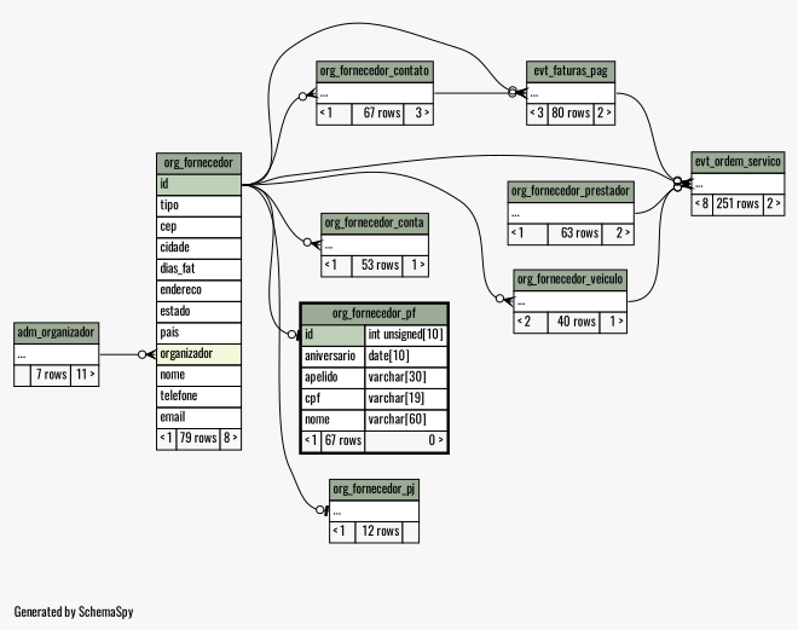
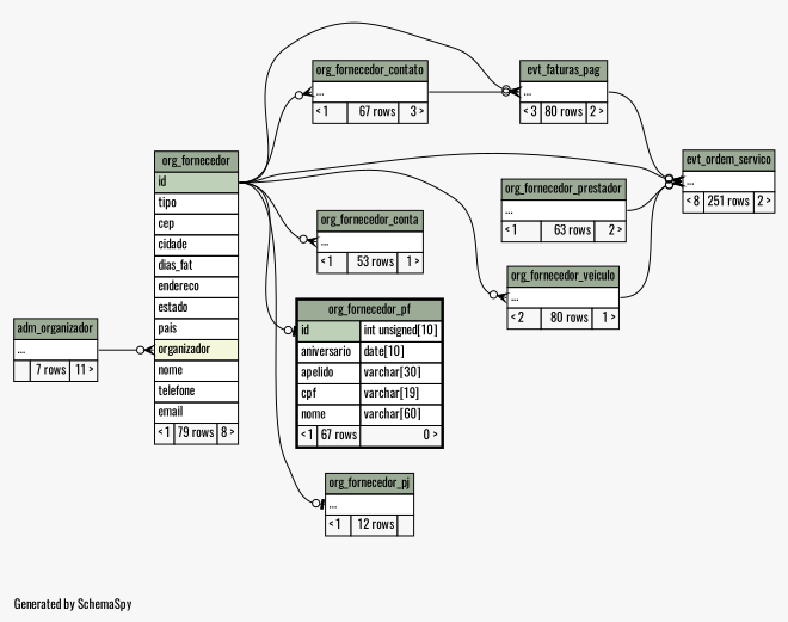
  digraph {
    bgcolor="#f7f7f7"
    fontname=Oswald
    fontsize=11
    label="\nGenerated by SchemaSpy"
    labeljust=l
    nodesep=0.18
    rankdir=RL
    ranksep=0.46
    node [fontname=Oswald fontsize=11 shape=plaintext]
    edge [arrowhead=none arrowsize=0.8 arrowtail=crowodot dir=back fontname=Oswald headport="id:e" tailport="elipses:w"]
    n1 [label=<     <TABLE BORDER="0" CELLBORDER="1" CELLSPACING="0" BGCOLOR="#ffffff">       <TR><TD COLSPAN="3" BGCOLOR="#9bab96" ALIGN="CENTER">evt_faturas_pag</TD></TR>       <TR><TD PORT="elipses" COLSPAN="3" ALIGN="LEFT">...</TD></TR>       <TR><TD ALIGN="LEFT" BGCOLOR="#f7f7f7">&lt; 3</TD><TD ALIGN="RIGHT" BGCOLOR="#f7f7f7">80 rows</TD><TD ALIGN="RIGHT" BGCOLOR="#f7f7f7">2 &gt;</TD></TR>     </TABLE>>]
    n2 [label=<     <TABLE BORDER="0" CELLBORDER="1" CELLSPACING="0" BGCOLOR="#ffffff">       <TR><TD COLSPAN="3" BGCOLOR="#9bab96" ALIGN="CENTER">org_fornecedor</TD></TR>       <TR><TD PORT="id" COLSPAN="3" BGCOLOR="#bed1b8" ALIGN="LEFT">id</TD></TR>       <TR><TD PORT="tipo" COLSPAN="3" ALIGN="LEFT">tipo</TD></TR>       <TR><TD PORT="cep" COLSPAN="3" ALIGN="LEFT">cep</TD></TR>       <TR><TD PORT="cidade" COLSPAN="3" ALIGN="LEFT">cidade</TD></TR>       <TR><TD PORT="dias_fat" COLSPAN="3" ALIGN="LEFT">dias_fat</TD></TR>       <TR><TD PORT="endereco" COLSPAN="3" ALIGN="LEFT">endereco</TD></TR>       <TR><TD PORT="estado" COLSPAN="3" ALIGN="LEFT">estado</TD></TR>       <TR><TD PORT="pais" COLSPAN="3" ALIGN="LEFT">pais</TD></TR>       <TR><TD PORT="organizador" COLSPAN="3" BGCOLOR="#f4f7da" ALIGN="LEFT">organizador</TD></TR>       <TR><TD PORT="nome" COLSPAN="3" ALIGN="LEFT">nome</TD></TR>       <TR><TD PORT="telefone" COLSPAN="3" ALIGN="LEFT">telefone</TD></TR>       <TR><TD PORT="email" COLSPAN="3" ALIGN="LEFT">email</TD></TR>       <TR><TD ALIGN="LEFT" BGCOLOR="#f7f7f7">&lt; 1</TD><TD ALIGN="RIGHT" BGCOLOR="#f7f7f7">79 rows</TD><TD ALIGN="RIGHT" BGCOLOR="#f7f7f7">8 &gt;</TD></TR>     </TABLE>>]
    n3 [label=<     <TABLE BORDER="0" CELLBORDER="1" CELLSPACING="0" BGCOLOR="#ffffff">       <TR><TD COLSPAN="3" BGCOLOR="#9bab96" ALIGN="CENTER">org_fornecedor_contato</TD></TR>       <TR><TD PORT="elipses" COLSPAN="3" ALIGN="LEFT">...</TD></TR>       <TR><TD ALIGN="LEFT" BGCOLOR="#f7f7f7">&lt; 1</TD><TD ALIGN="RIGHT" BGCOLOR="#f7f7f7">67 rows</TD><TD ALIGN="RIGHT" BGCOLOR="#f7f7f7">3 &gt;</TD></TR>     </TABLE>>]
    n4 [label=<     <TABLE BORDER="0" CELLBORDER="1" CELLSPACING="0" BGCOLOR="#ffffff">       <TR><TD COLSPAN="3" BGCOLOR="#9bab96" ALIGN="CENTER">adm_organizador</TD></TR>       <TR><TD PORT="elipses" COLSPAN="3" ALIGN="LEFT">...</TD></TR>       <TR><TD ALIGN="LEFT" BGCOLOR="#f7f7f7">  </TD><TD ALIGN="RIGHT" BGCOLOR="#f7f7f7">7 rows</TD><TD ALIGN="RIGHT" BGCOLOR="#f7f7f7">11 &gt;</TD></TR>     </TABLE>>]
    n5 [label=<     <TABLE BORDER="0" CELLBORDER="1" CELLSPACING="0" BGCOLOR="#ffffff">       <TR><TD COLSPAN="3" BGCOLOR="#9bab96" ALIGN="CENTER">evt_ordem_servico</TD></TR>       <TR><TD PORT="elipses" COLSPAN="3" ALIGN="LEFT">...</TD></TR>       <TR><TD ALIGN="LEFT" BGCOLOR="#f7f7f7">&lt; 8</TD><TD ALIGN="RIGHT" BGCOLOR="#f7f7f7">251 rows</TD><TD ALIGN="RIGHT" BGCOLOR="#f7f7f7">2 &gt;</TD></TR>     </TABLE>>]
    n6 [label=<     <TABLE BORDER="0" CELLBORDER="1" CELLSPACING="0" BGCOLOR="#ffffff">       <TR><TD COLSPAN="3" BGCOLOR="#9bab96" ALIGN="CENTER">org_fornecedor_prestador</TD></TR>       <TR><TD PORT="elipses" COLSPAN="3" ALIGN="LEFT">...</TD></TR>       <TR><TD ALIGN="LEFT" BGCOLOR="#f7f7f7">&lt; 1</TD><TD ALIGN="RIGHT" BGCOLOR="#f7f7f7">63 rows</TD><TD ALIGN="RIGHT" BGCOLOR="#f7f7f7">2 &gt;</TD></TR>     </TABLE>>]
-   n7 [label=<     <TABLE BORDER="0" CELLBORDER="1" CELLSPACING="0" BGCOLOR="#ffffff">       <TR><TD COLSPAN="3" BGCOLOR="#9bab96" ALIGN="CENTER">org_fornecedor_veiculo</TD></TR>       <TR><TD PORT="elipses" COLSPAN="3" ALIGN="LEFT">...</TD></TR>       <TR><TD ALIGN="LEFT" BGCOLOR="#f7f7f7">&lt; 2</TD><TD ALIGN="RIGHT" BGCOLOR="#f7f7f7">40 rows</TD><TD ALIGN="RIGHT" BGCOLOR="#f7f7f7">1 &gt;</TD></TR>     </TABLE>>]
+   n7 [label=<     <TABLE BORDER="0" CELLBORDER="1" CELLSPACING="0" BGCOLOR="#ffffff">       <TR><TD COLSPAN="3" BGCOLOR="#9bab96" ALIGN="CENTER">org_fornecedor_veiculo</TD></TR>       <TR><TD PORT="elipses" COLSPAN="3" ALIGN="LEFT">...</TD></TR>       <TR><TD ALIGN="LEFT" BGCOLOR="#f7f7f7">&lt; 2</TD><TD ALIGN="RIGHT" BGCOLOR="#f7f7f7">80 rows</TD><TD ALIGN="RIGHT" BGCOLOR="#f7f7f7">1 &gt;</TD></TR>     </TABLE>>]
    n8 [label=<     <TABLE BORDER="0" CELLBORDER="1" CELLSPACING="0" BGCOLOR="#ffffff">       <TR><TD COLSPAN="3" BGCOLOR="#9bab96" ALIGN="CENTER">org_fornecedor_conta</TD></TR>       <TR><TD PORT="elipses" COLSPAN="3" ALIGN="LEFT">...</TD></TR>       <TR><TD ALIGN="LEFT" BGCOLOR="#f7f7f7">&lt; 1</TD><TD ALIGN="RIGHT" BGCOLOR="#f7f7f7">53 rows</TD><TD ALIGN="RIGHT" BGCOLOR="#f7f7f7">1 &gt;</TD></TR>     </TABLE>>]
    n9 [label=<     <TABLE BORDER="2" CELLBORDER="1" CELLSPACING="0" BGCOLOR="#ffffff">       <TR><TD COLSPAN="3" BGCOLOR="#9bab96" ALIGN="CENTER">org_fornecedor_pf</TD></TR>       <TR><TD PORT="id" COLSPAN="2" BGCOLOR="#bed1b8" ALIGN="LEFT">id</TD><TD PORT="id.type" ALIGN="LEFT">int unsigned[10]</TD></TR>       <TR><TD PORT="aniversario" COLSPAN="2" ALIGN="LEFT">aniversario</TD><TD PORT="aniversario.type" ALIGN="LEFT">date[10]</TD></TR>       <TR><TD PORT="apelido" COLSPAN="2" ALIGN="LEFT">apelido</TD><TD PORT="apelido.type" ALIGN="LEFT">varchar[30]</TD></TR>       <TR><TD PORT="cpf" COLSPAN="2" ALIGN="LEFT">cpf</TD><TD PORT="cpf.type" ALIGN="LEFT">varchar[19]</TD></TR>       <TR><TD PORT="nome" COLSPAN="2" ALIGN="LEFT">nome</TD><TD PORT="nome.type" ALIGN="LEFT">varchar[60]</TD></TR>       <TR><TD ALIGN="LEFT" BGCOLOR="#f7f7f7">&lt; 1</TD><TD ALIGN="RIGHT" BGCOLOR="#f7f7f7">67 rows</TD><TD ALIGN="RIGHT" BGCOLOR="#f7f7f7">0 &gt;</TD></TR>     </TABLE>>]
    n10 [label=<     <TABLE BORDER="0" CELLBORDER="1" CELLSPACING="0" BGCOLOR="#ffffff">       <TR><TD COLSPAN="3" BGCOLOR="#9bab96" ALIGN="CENTER">org_fornecedor_pj</TD></TR>       <TR><TD PORT="elipses" COLSPAN="3" ALIGN="LEFT">...</TD></TR>       <TR><TD ALIGN="LEFT" BGCOLOR="#f7f7f7">&lt; 1</TD><TD ALIGN="RIGHT" BGCOLOR="#f7f7f7">12 rows</TD><TD ALIGN="RIGHT" BGCOLOR="#f7f7f7">  </TD></TR>     </TABLE>>]
    n1 -> n2
    n1 -> n3 [headport="elipses:e"]
    n2 -> n4 [headport="elipses:e" tailport="organizador:w"]
    n3 -> n2
    n5 -> n1 [headport="elipses:e"]
    n5 -> n2
    n5 -> n6 [headport="elipses:e"]
    n5 -> n7 [headport="elipses:e"]
    n7 -> n2
    n8 -> n2
    n9 -> n2 [arrowtail=teeodot tailport="id:w"]
    n10 -> n2 [arrowtail=teeodot]
  }
